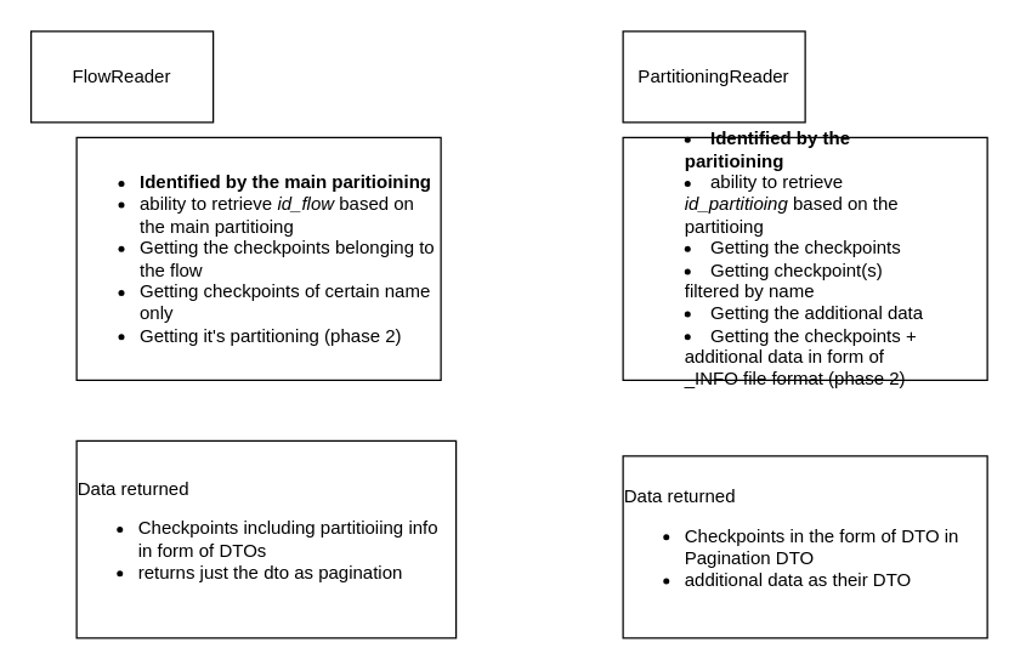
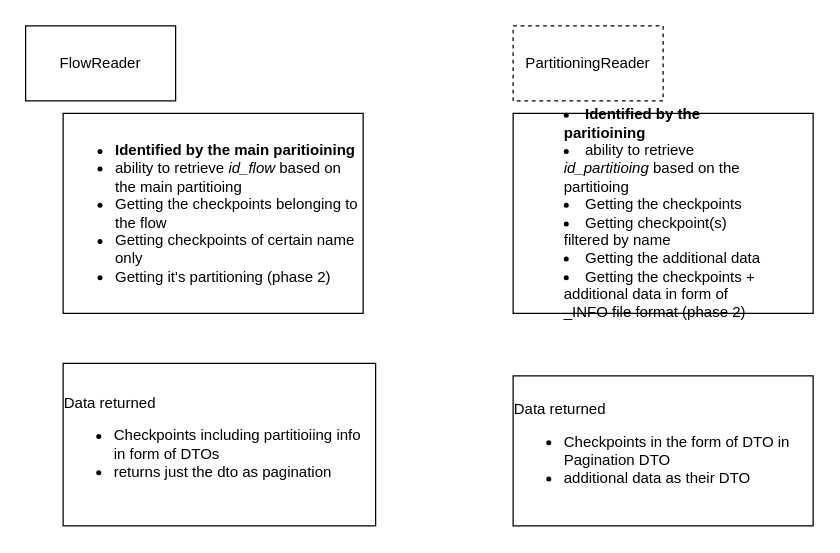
  <mxCell id="0" />
  <mxCell id="1" parent="0" />
- <mxCell id="2" value="PartitioningReader" style="rounded=0;whiteSpace=wrap;html=1;" vertex="1" parent="1"><mxGeometry x="410" y="20" width="120" height="60" as="geometry" /></mxCell>
+ <mxCell id="2" value="PartitioningReader" style="rounded=0;whiteSpace=wrap;html=1;dashed=1;" vertex="1" parent="1"><mxGeometry x="410" y="20" width="120" height="60" as="geometry" /></mxCell>
  <mxCell id="3" value="FlowReader" style="rounded=0;whiteSpace=wrap;html=1;" vertex="1" parent="1"><mxGeometry x="20" y="20" width="120" height="60" as="geometry" /></mxCell>
  <mxCell id="4" value="&lt;div align=&quot;left&quot;&gt;&lt;ul&gt;&lt;li&gt;&lt;b&gt;Identified by the main paritioining&lt;/b&gt;&lt;/li&gt;&lt;li&gt;ability to retrieve &lt;i&gt;id_flow&lt;/i&gt; based on the main partitioing &lt;br&gt;&lt;/li&gt;&lt;li&gt;Getting the checkpoints belonging to the flow&lt;/li&gt;&lt;li&gt;Getting checkpoints of certain name only&lt;/li&gt;&lt;li&gt;Getting it's partitioning (phase 2)&lt;/li&gt;&lt;/ul&gt;&lt;/div&gt;" style="rounded=0;whiteSpace=wrap;html=1;align=left;" vertex="1" parent="1"><mxGeometry x="50" y="90" width="240" height="160" as="geometry" /></mxCell>
  <mxCell id="5" value="&lt;div align=&quot;left&quot;&gt;Data returned&lt;ul&gt;&lt;li&gt;Checkpoints including partitioiing info in form of DTOs&lt;/li&gt;&lt;li&gt;returns just the dto as pagination&lt;/li&gt;&lt;/ul&gt;&lt;/div&gt;" style="rounded=0;whiteSpace=wrap;html=1;" vertex="1" parent="1"><mxGeometry x="50" y="290" width="250" height="130" as="geometry" /></mxCell>
  <mxCell id="6" value="&lt;blockquote&gt;&lt;div align=&quot;left&quot;&gt;&lt;li&gt;&lt;b&gt;Identified by the paritioining&lt;/b&gt;&lt;/li&gt;&lt;/div&gt;&lt;div align=&quot;left&quot;&gt;&lt;li&gt;ability to retrieve &lt;i&gt;id_partitioing&lt;/i&gt; based on the partitioing &lt;/li&gt;&lt;li&gt;Getting the checkpoints&lt;/li&gt;&lt;li&gt;Getting checkpoint(s) filtered by name&lt;/li&gt;&lt;li&gt;Getting the additional data&lt;/li&gt;&lt;li&gt;Getting the checkpoints + additional data in form of _INFO file format (phase 2)&lt;/li&gt;&lt;/div&gt;&lt;/blockquote&gt;" style="rounded=0;whiteSpace=wrap;html=1;" vertex="1" parent="1"><mxGeometry x="410" y="90" width="240" height="160" as="geometry" /></mxCell>
  <mxCell id="7" value="&lt;div align=&quot;left&quot;&gt;Data returned&lt;ul&gt;&lt;li&gt;Checkpoints in the form of DTO in Pagination DTO&lt;/li&gt;&lt;li&gt;additional data as their DTO&lt;/li&gt;&lt;/ul&gt;&lt;/div&gt;" style="rounded=0;whiteSpace=wrap;html=1;" vertex="1" parent="1"><mxGeometry x="410" y="300" width="240" height="120" as="geometry" /></mxCell>
